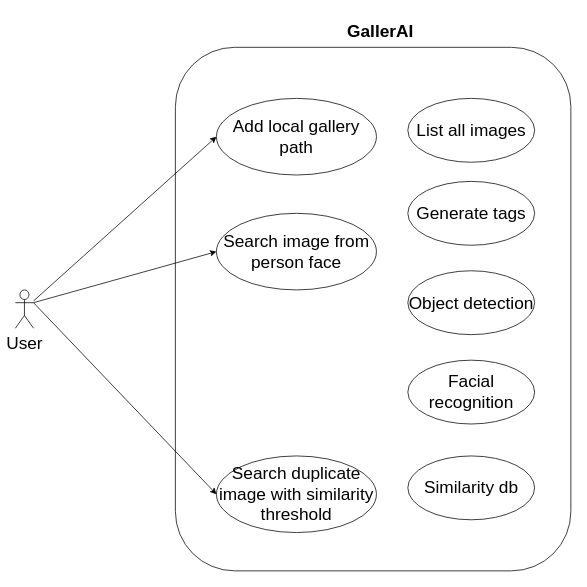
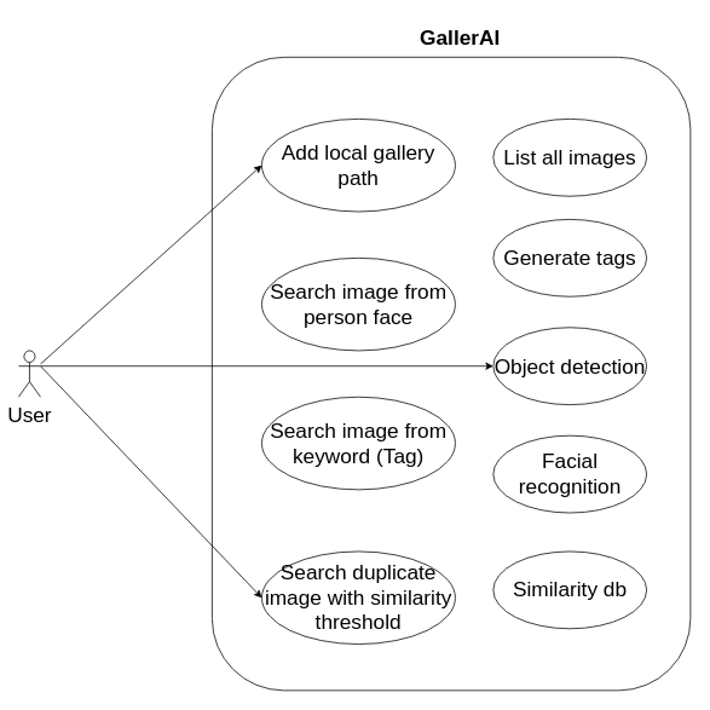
  <mxCell id="0" />
  <mxCell id="1" parent="0" />
  <mxCell id="2" value="" style="group" vertex="1" connectable="0" parent="1"><mxGeometry x="20" y="20" width="740" height="740" as="geometry" /></mxCell>
  <mxCell id="3" value="" style="rounded=1;whiteSpace=wrap;html=1;" parent="2" vertex="1"><mxGeometry x="213.152" y="42.529" width="526.848" height="697.471" as="geometry" /></mxCell>
  <mxCell id="4" value="&lt;b style=&quot;font-size: 23px;&quot;&gt;GallerAI&lt;/b&gt;" style="text;html=1;strokeColor=none;fillColor=none;align=center;verticalAlign=middle;whiteSpace=wrap;rounded=0;fontSize=23;" parent="2" vertex="1"><mxGeometry x="418.261" width="136.739" height="42.529" as="geometry" /></mxCell>
  <mxCell id="5" value="User" style="shape=umlActor;verticalLabelPosition=bottom;verticalAlign=top;html=1;outlineConnect=0;fontSize=23;" parent="2" vertex="1"><mxGeometry y="365.747" width="24.13" height="51.034" as="geometry" /></mxCell>
+ <mxCell id="6" value="Search image from keyword (Tag)" style="ellipse;whiteSpace=wrap;html=1;fontSize=23;" parent="2" vertex="1"><mxGeometry x="267.848" y="416.782" width="213.152" height="102.069" as="geometry" /></mxCell>
  <mxCell id="7" value="Search image from person face" style="ellipse;whiteSpace=wrap;html=1;fontSize=23;" parent="2" vertex="1"><mxGeometry x="267.848" y="263.678" width="213.152" height="102.069" as="geometry" /></mxCell>
- <mxCell id="8" style="edgeStyle=none;html=1;exitX=1;exitY=0.333;exitDx=0;exitDy=0;exitPerimeter=0;entryX=0;entryY=0.5;entryDx=0;entryDy=0;fontSize=23;" parent="2" source="5" target="7" edge="1"><mxGeometry relative="1" as="geometry" /></mxCell>
+ <mxCell id="8" style="edgeStyle=none;html=1;exitX=1;exitY=0.333;exitDx=0;exitDy=0;exitPerimeter=0;fontSize=23;" parent="2" source="5" target="15" edge="1"><mxGeometry relative="1" as="geometry" /></mxCell>
  <mxCell id="9" value="Search duplicate image with similarity threshold" style="ellipse;whiteSpace=wrap;html=1;fontSize=23;" parent="2" vertex="1"><mxGeometry x="267.848" y="586.897" width="213.152" height="102.069" as="geometry" /></mxCell>
  <mxCell id="10" style="edgeStyle=none;html=1;exitX=1;exitY=0.333;exitDx=0;exitDy=0;exitPerimeter=0;entryX=0;entryY=0.5;entryDx=0;entryDy=0;fontSize=23;" parent="2" source="5" target="9" edge="1"><mxGeometry relative="1" as="geometry" /></mxCell>
  <mxCell id="11" value="Add local gallery path" style="ellipse;whiteSpace=wrap;html=1;fontSize=23;" parent="2" vertex="1"><mxGeometry x="267.848" y="110.575" width="213.152" height="102.069" as="geometry" /></mxCell>
  <mxCell id="12" style="edgeStyle=none;html=1;entryX=0;entryY=0.5;entryDx=0;entryDy=0;fontSize=23;" parent="2" source="5" target="11" edge="1"><mxGeometry relative="1" as="geometry" /></mxCell>
  <mxCell id="13" value="List all images" style="ellipse;whiteSpace=wrap;html=1;fontSize=23;" parent="2" vertex="1"><mxGeometry x="522.826" y="110.575" width="168.913" height="85.057" as="geometry" /></mxCell>
  <mxCell id="14" value="Generate tags" style="ellipse;whiteSpace=wrap;html=1;fontSize=23;" parent="2" vertex="1"><mxGeometry x="522.826" y="221.149" width="168.913" height="85.057" as="geometry" /></mxCell>
  <mxCell id="15" value="Object detection" style="ellipse;whiteSpace=wrap;html=1;fontSize=23;" parent="2" vertex="1"><mxGeometry x="522.826" y="340.23" width="168.913" height="85.057" as="geometry" /></mxCell>
  <mxCell id="16" value="Facial recognition" style="ellipse;whiteSpace=wrap;html=1;fontSize=23;" parent="2" vertex="1"><mxGeometry x="522.826" y="459.31" width="168.913" height="85.057" as="geometry" /></mxCell>
  <mxCell id="17" value="Similarity db" style="ellipse;whiteSpace=wrap;html=1;fontSize=23;" parent="2" vertex="1"><mxGeometry x="522.826" y="586.897" width="168.913" height="85.057" as="geometry" /></mxCell>
